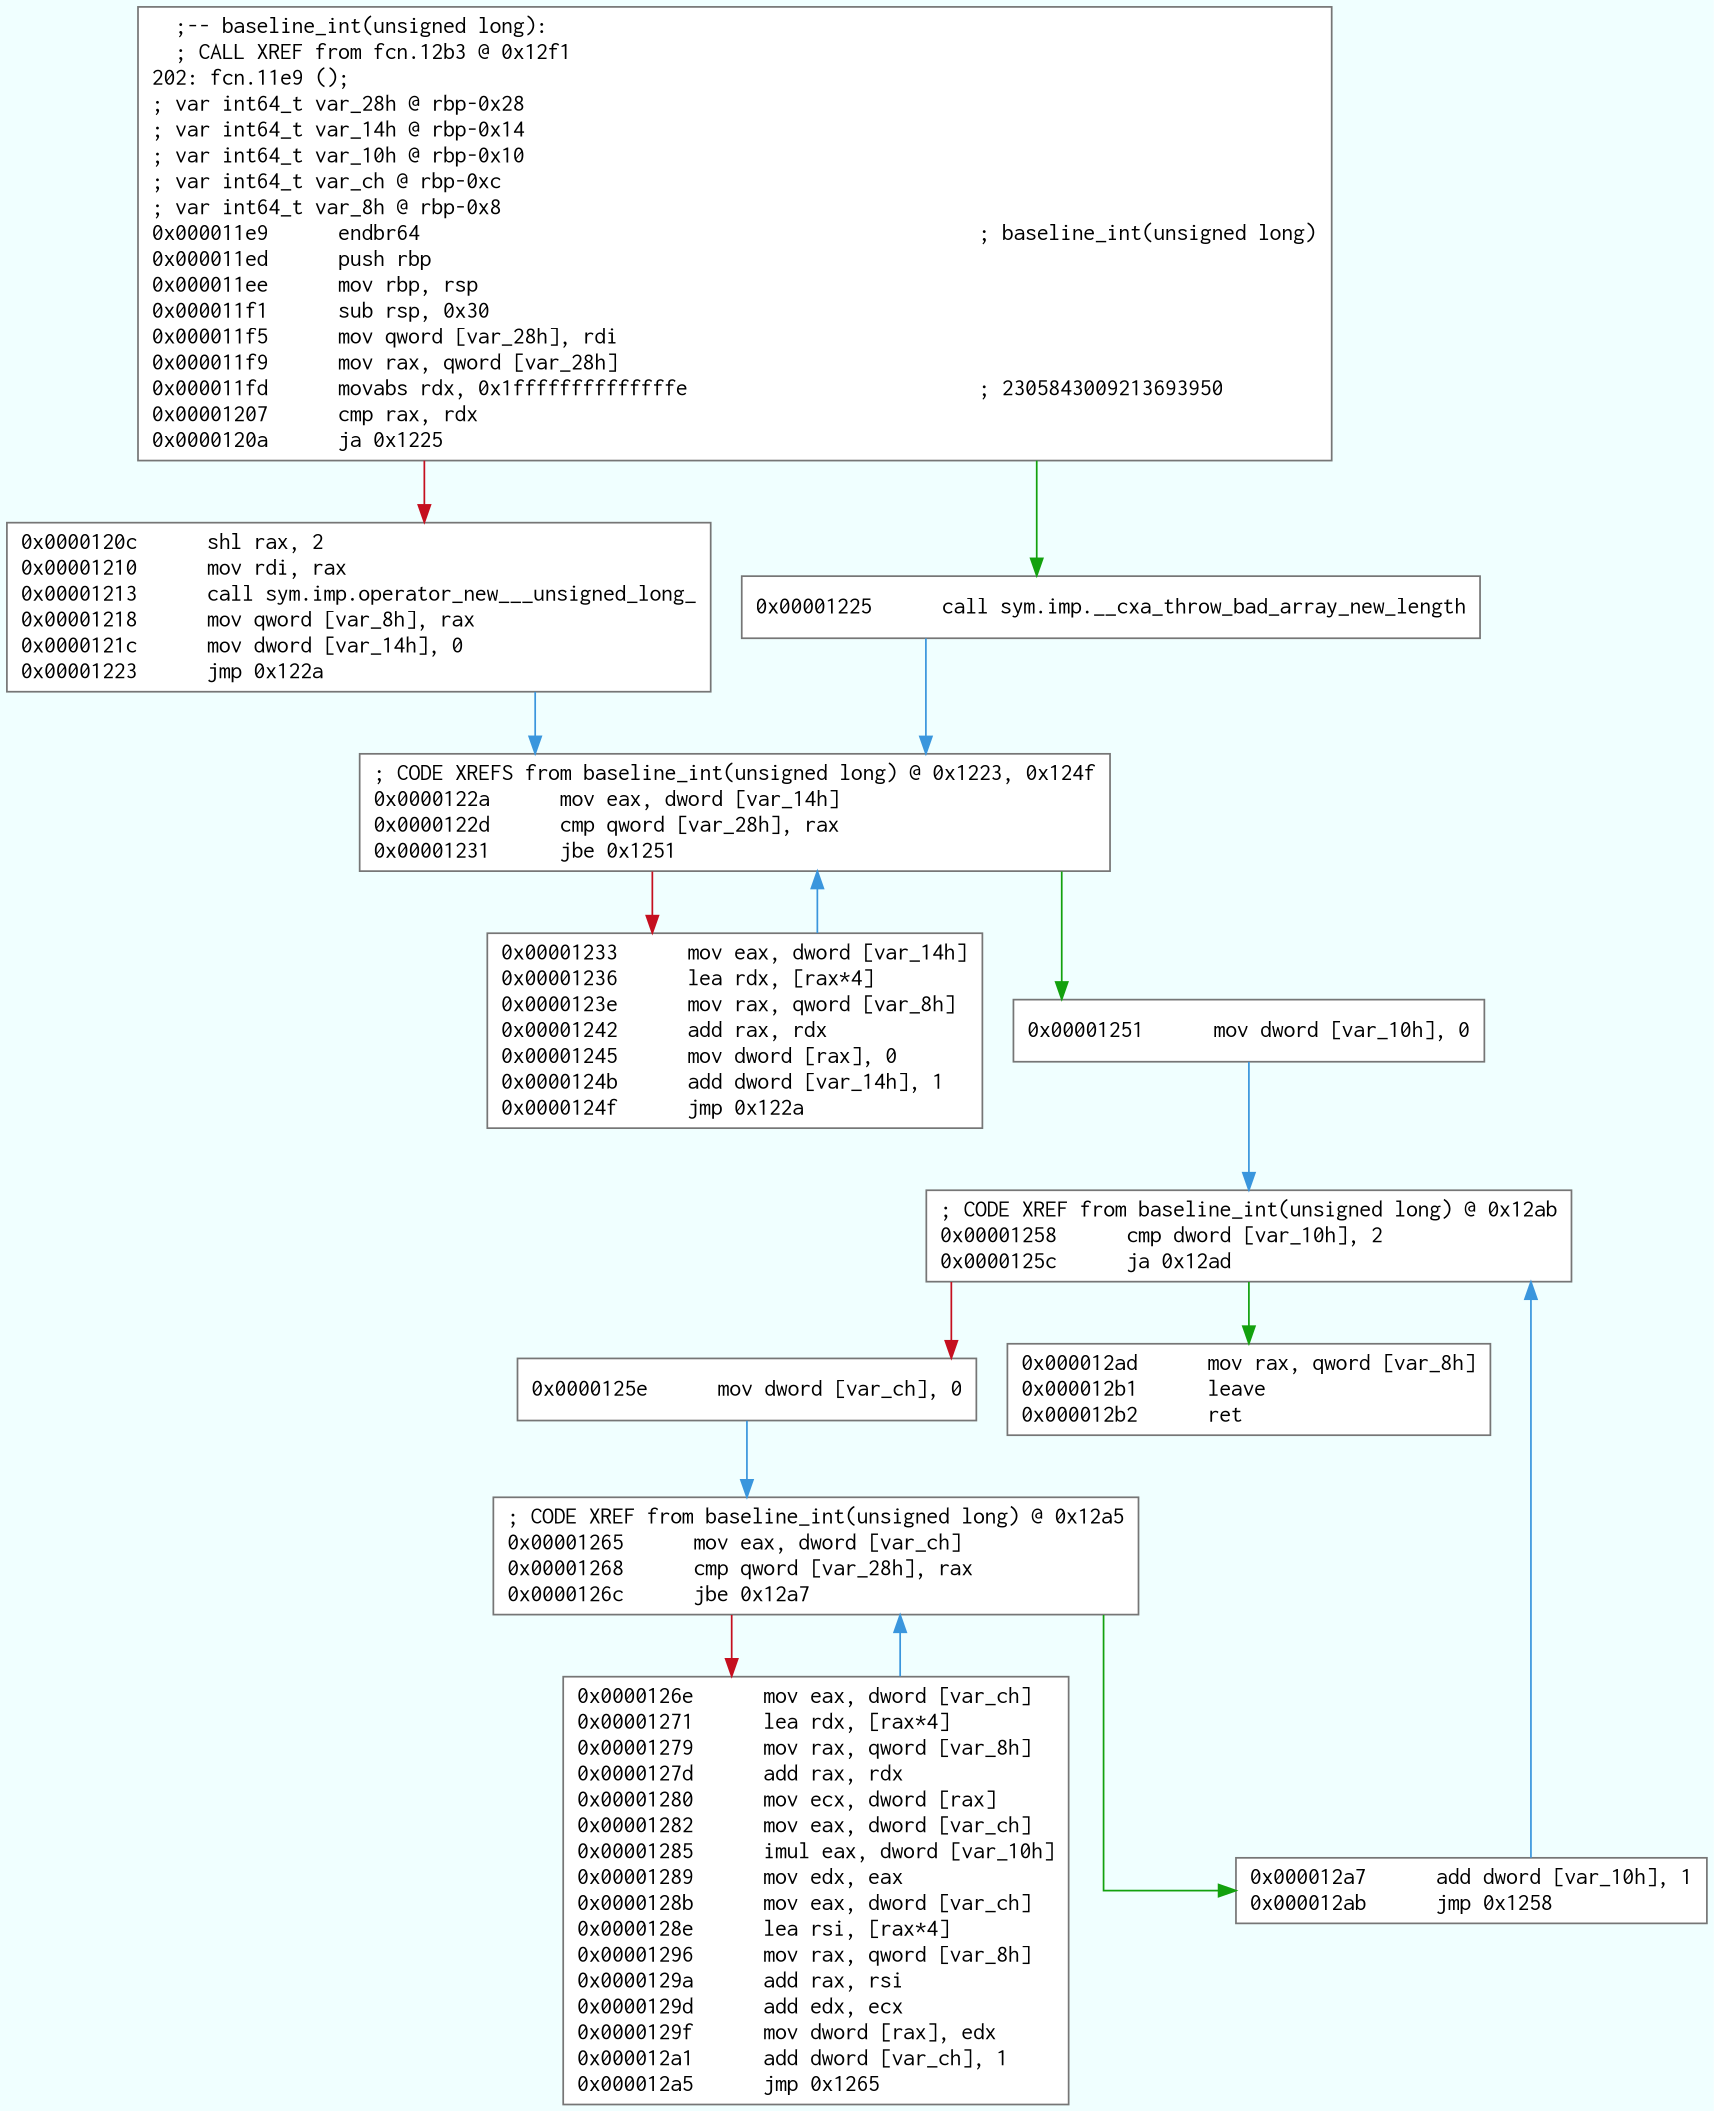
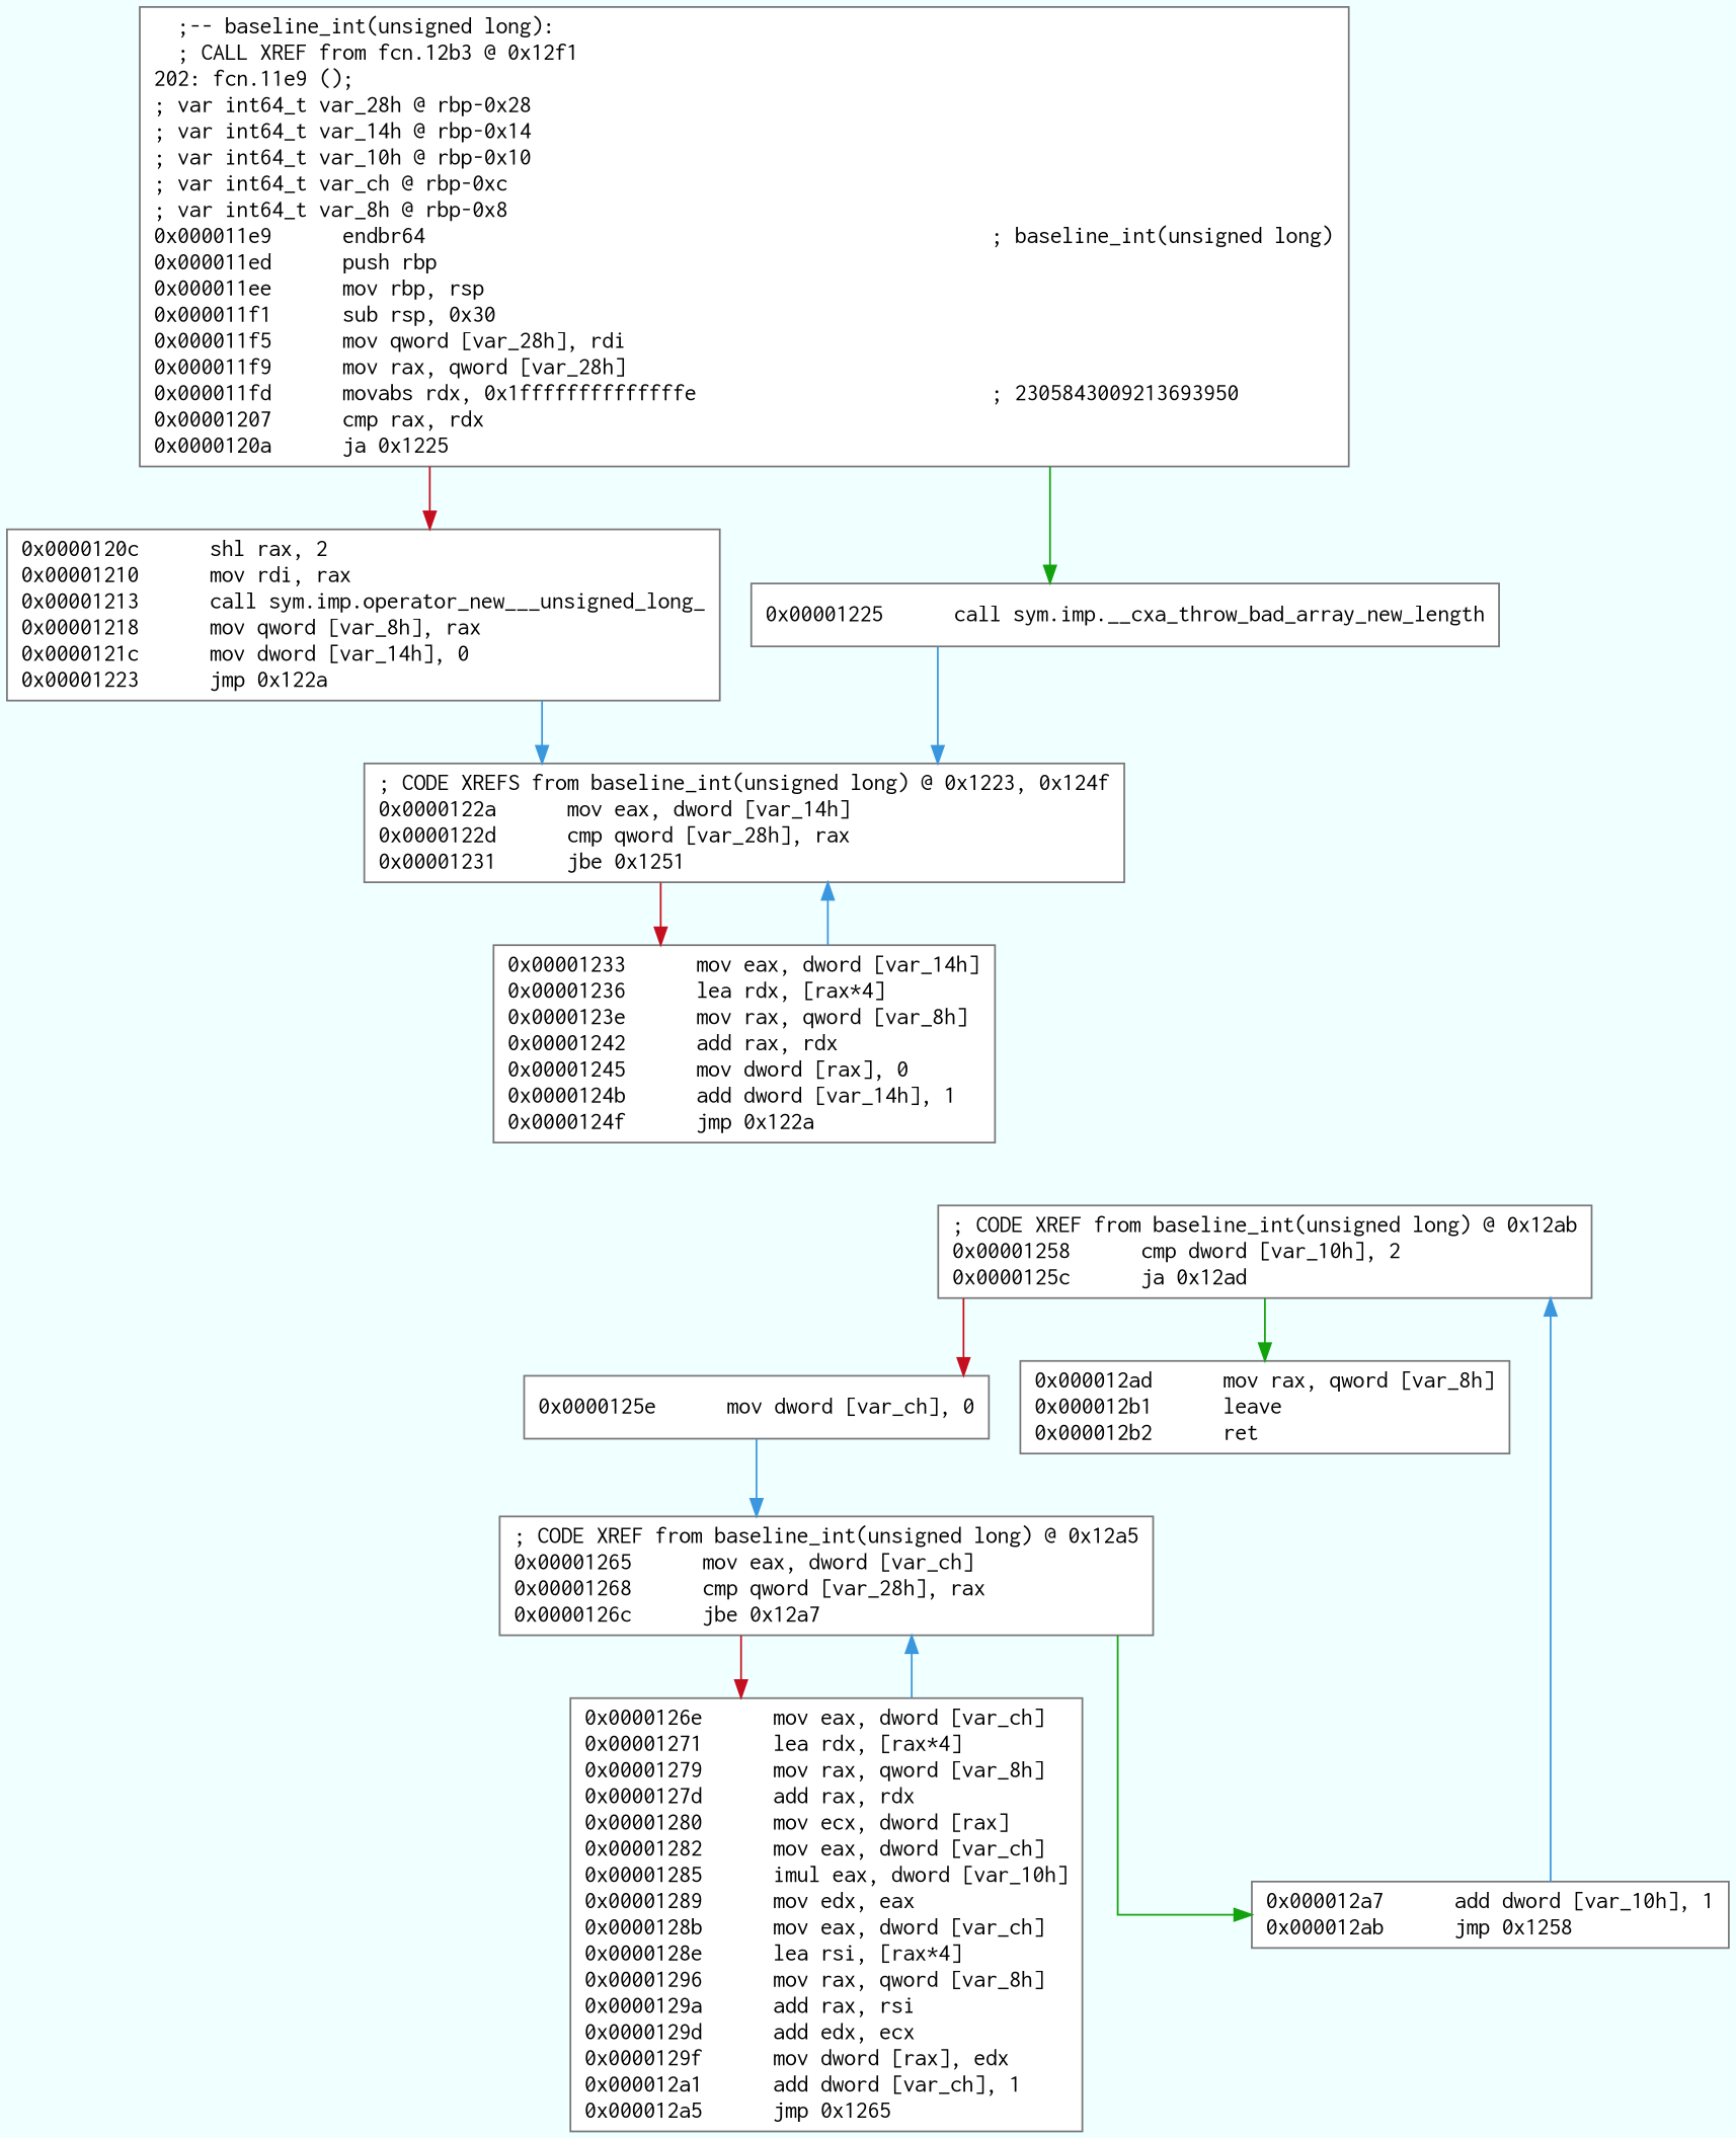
  digraph {
    bgcolor=azure
    fontname=Courier
    fontsize=8
    splines=ortho
    node [color="#767676" fillcolor=white fontname=Courier shape=box style=filled]
    edge [arrowhead=normal color="#3a96dd"]
    n1 [label="  ;-- baseline_int(unsigned long):\l  ; CALL XREF from fcn.12b3 @ 0x12f1\l202: fcn.11e9 ();\l; var int64_t var_28h @ rbp-0x28\l; var int64_t var_14h @ rbp-0x14\l; var int64_t var_10h @ rbp-0x10\l; var int64_t var_ch @ rbp-0xc\l; var int64_t var_8h @ rbp-0x8\l0x000011e9      endbr64                                                ; baseline_int(unsigned long)\l0x000011ed      push rbp\l0x000011ee      mov rbp, rsp\l0x000011f1      sub rsp, 0x30\l0x000011f5      mov qword [var_28h], rdi\l0x000011f9      mov rax, qword [var_28h]\l0x000011fd      movabs rdx, 0x1ffffffffffffffe                         ; 2305843009213693950\l0x00001207      cmp rax, rdx\l0x0000120a      ja 0x1225\l"]
    n2 [label="0x0000120c      shl rax, 2\l0x00001210      mov rdi, rax\l0x00001213      call sym.imp.operator_new___unsigned_long_\l0x00001218      mov qword [var_8h], rax\l0x0000121c      mov dword [var_14h], 0\l0x00001223      jmp 0x122a\l"]
    n3 [label="0x00001225      call sym.imp.__cxa_throw_bad_array_new_length\l"]
    n4 [label="; CODE XREFS from baseline_int(unsigned long) @ 0x1223, 0x124f\l0x0000122a      mov eax, dword [var_14h]\l0x0000122d      cmp qword [var_28h], rax\l0x00001231      jbe 0x1251\l"]
    n5 [label="0x00001233      mov eax, dword [var_14h]\l0x00001236      lea rdx, [rax*4]\l0x0000123e      mov rax, qword [var_8h]\l0x00001242      add rax, rdx\l0x00001245      mov dword [rax], 0\l0x0000124b      add dword [var_14h], 1\l0x0000124f      jmp 0x122a\l"]
-   n6 [label="0x00001251      mov dword [var_10h], 0\l"]
    n7 [label="; CODE XREF from baseline_int(unsigned long) @ 0x12ab\l0x00001258      cmp dword [var_10h], 2\l0x0000125c      ja 0x12ad\l"]
    n8 [label="0x0000125e      mov dword [var_ch], 0\l"]
    n9 [label="0x000012ad      mov rax, qword [var_8h]\l0x000012b1      leave\l0x000012b2      ret\l"]
    n10 [label="; CODE XREF from baseline_int(unsigned long) @ 0x12a5\l0x00001265      mov eax, dword [var_ch]\l0x00001268      cmp qword [var_28h], rax\l0x0000126c      jbe 0x12a7\l"]
    n11 [label="0x0000126e      mov eax, dword [var_ch]\l0x00001271      lea rdx, [rax*4]\l0x00001279      mov rax, qword [var_8h]\l0x0000127d      add rax, rdx\l0x00001280      mov ecx, dword [rax]\l0x00001282      mov eax, dword [var_ch]\l0x00001285      imul eax, dword [var_10h]\l0x00001289      mov edx, eax\l0x0000128b      mov eax, dword [var_ch]\l0x0000128e      lea rsi, [rax*4]\l0x00001296      mov rax, qword [var_8h]\l0x0000129a      add rax, rsi\l0x0000129d      add edx, ecx\l0x0000129f      mov dword [rax], edx\l0x000012a1      add dword [var_ch], 1\l0x000012a5      jmp 0x1265\l"]
    n12 [label="0x000012a7      add dword [var_10h], 1\l0x000012ab      jmp 0x1258\l"]
    n1 -> n2 [color="#c50f1f"]
    n1 -> n3 [color="#13a10e"]
    n2 -> n4
    n3 -> n4
    n4 -> n5 [color="#c50f1f"]
-   n4 -> n6 [color="#13a10e"]
    n5 -> n4
-   n6 -> n7
    n7 -> n8 [color="#c50f1f"]
    n7 -> n9 [color="#13a10e"]
    n8 -> n10
    n10 -> n11 [color="#c50f1f"]
    n10 -> n12 [color="#13a10e"]
    n11 -> n10
    n12 -> n7
  }
